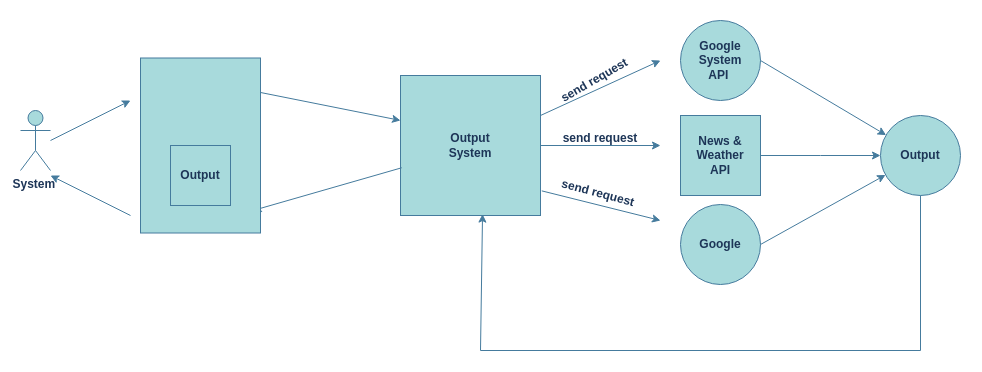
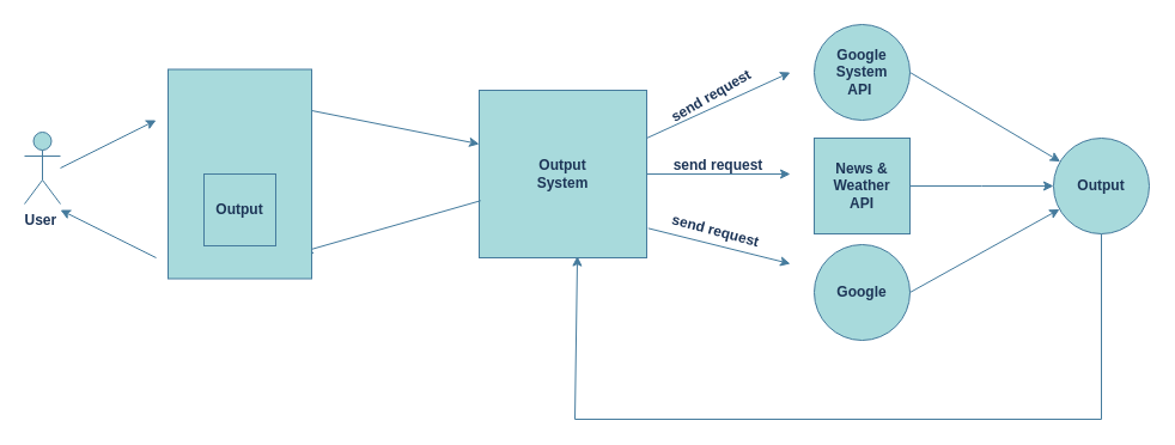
  <mxCell id="0" />
  <mxCell id="1" parent="0" />
- <mxCell id="2" value="&lt;b&gt;System&amp;nbsp;&lt;/b&gt;" style="shape=umlActor;verticalLabelPosition=bottom;verticalAlign=top;html=1;outlineConnect=0;labelBackgroundColor=none;fillColor=#A8DADC;strokeColor=#457B9D;fontColor=#1D3557;" parent="1" vertex="1"><mxGeometry x="20" y="110" width="30" height="60" as="geometry" /></mxCell>
+ <mxCell id="2" value="&lt;b&gt;User&amp;nbsp;&lt;/b&gt;" style="shape=umlActor;verticalLabelPosition=bottom;verticalAlign=top;html=1;outlineConnect=0;labelBackgroundColor=none;fillColor=#A8DADC;strokeColor=#457B9D;fontColor=#1D3557;" parent="1" vertex="1"><mxGeometry x="20" y="110" width="30" height="60" as="geometry" /></mxCell>
  <mxCell id="3" value="" style="endArrow=classic;html=1;rounded=0;labelBackgroundColor=none;strokeColor=#457B9D;fontColor=default;" parent="1" edge="1"><mxGeometry width="50" height="50" relative="1" as="geometry"><mxPoint x="50" y="140" as="sourcePoint" /><mxPoint x="130" y="100" as="targetPoint" /></mxGeometry></mxCell>
  <mxCell id="4" value="" style="endArrow=classic;html=1;rounded=0;labelBackgroundColor=none;strokeColor=#457B9D;fontColor=default;" parent="1" edge="1"><mxGeometry width="50" height="50" relative="1" as="geometry"><mxPoint x="130" y="215" as="sourcePoint" /><mxPoint x="50" y="175" as="targetPoint" /></mxGeometry></mxCell>
  <mxCell id="5" value="" style="whiteSpace=wrap;html=1;aspect=fixed;strokeColor=#457B9D;fontColor=#1D3557;fillColor=#A8DADC;" vertex="1" parent="1"><mxGeometry x="400" y="75" width="140" height="140" as="geometry" /></mxCell>
  <mxCell id="6" value="&lt;b&gt;Output&lt;/b&gt;&lt;div&gt;&lt;b&gt;System&lt;/b&gt;&lt;/div&gt;" style="text;html=1;align=center;verticalAlign=middle;whiteSpace=wrap;rounded=0;fontColor=#1D3557;" vertex="1" parent="1"><mxGeometry x="440" y="130" width="60" height="30" as="geometry" /></mxCell>
  <mxCell id="7" value="" style="endArrow=classic;html=1;rounded=0;strokeColor=#457B9D;fontColor=#1D3557;fillColor=#A8DADC;exitX=1;exitY=0.5;exitDx=0;exitDy=0;entryX=0;entryY=0.321;entryDx=0;entryDy=0;entryPerimeter=0;" edge="1" parent="1" target="5"><mxGeometry width="50" height="50" relative="1" as="geometry"><mxPoint x="250" y="90" as="sourcePoint" /><mxPoint x="390" y="110" as="targetPoint" /></mxGeometry></mxCell>
  <mxCell id="8" value="" style="endArrow=classic;html=1;rounded=0;strokeColor=#457B9D;fontColor=#1D3557;fillColor=#A8DADC;exitX=0.009;exitY=0.659;exitDx=0;exitDy=0;exitPerimeter=0;entryX=1;entryY=0.5;entryDx=0;entryDy=0;" edge="1" parent="1" source="5"><mxGeometry width="50" height="50" relative="1" as="geometry"><mxPoint x="230" y="245" as="sourcePoint" /><mxPoint x="252.5" y="210" as="targetPoint" /></mxGeometry></mxCell>
  <mxCell id="9" value="" style="endArrow=classic;html=1;rounded=0;strokeColor=#457B9D;fontColor=#1D3557;fillColor=#A8DADC;" edge="1" parent="1"><mxGeometry width="50" height="50" relative="1" as="geometry"><mxPoint x="540" y="115" as="sourcePoint" /><mxPoint x="660" y="60" as="targetPoint" /></mxGeometry></mxCell>
  <mxCell id="10" value="" style="endArrow=classic;html=1;rounded=0;strokeColor=#457B9D;fontColor=#1D3557;fillColor=#A8DADC;exitX=1;exitY=0.5;exitDx=0;exitDy=0;" edge="1" parent="1" source="5"><mxGeometry width="50" height="50" relative="1" as="geometry"><mxPoint x="550" y="125" as="sourcePoint" /><mxPoint x="660" y="145" as="targetPoint" /></mxGeometry></mxCell>
  <mxCell id="11" value="" style="endArrow=classic;html=1;rounded=0;strokeColor=#457B9D;fontColor=#1D3557;fillColor=#A8DADC;exitX=1.009;exitY=0.824;exitDx=0;exitDy=0;exitPerimeter=0;" edge="1" parent="1" source="5"><mxGeometry width="50" height="50" relative="1" as="geometry"><mxPoint x="550" y="190" as="sourcePoint" /><mxPoint x="660" y="220" as="targetPoint" /></mxGeometry></mxCell>
  <mxCell id="12" value="&lt;b&gt;Google&lt;/b&gt;&lt;div&gt;&lt;b&gt;System&lt;/b&gt;&lt;/div&gt;&lt;div&gt;&lt;b&gt;API&amp;nbsp;&lt;/b&gt;&lt;/div&gt;" style="ellipse;whiteSpace=wrap;html=1;aspect=fixed;strokeColor=#457B9D;fontColor=#1D3557;fillColor=#A8DADC;" vertex="1" parent="1"><mxGeometry x="680" y="20" width="80" height="80" as="geometry" /></mxCell>
  <mxCell id="13" style="edgeStyle=orthogonalEdgeStyle;rounded=0;orthogonalLoop=1;jettySize=auto;html=1;strokeColor=#457B9D;fontColor=#1D3557;fillColor=#A8DADC;" edge="1" parent="1" source="14"><mxGeometry relative="1" as="geometry"><mxPoint x="880" y="155" as="targetPoint" /></mxGeometry></mxCell>
  <mxCell id="14" value="&lt;b&gt;News &amp;amp;&lt;/b&gt;&lt;div&gt;&lt;b&gt;Weather&lt;/b&gt;&lt;/div&gt;&lt;div&gt;&lt;b&gt;API&lt;/b&gt;&lt;/div&gt;" style="whiteSpace=wrap;html=1;aspect=fixed;strokeColor=#457B9D;fontColor=#1D3557;fillColor=#A8DADC;rounded=0;" vertex="1" parent="1"><mxGeometry x="680" y="115" width="80" height="80" as="geometry" /></mxCell>
  <mxCell id="15" value="&lt;b&gt;Google&lt;/b&gt;" style="ellipse;whiteSpace=wrap;html=1;aspect=fixed;strokeColor=#457B9D;fontColor=#1D3557;fillColor=#A8DADC;" vertex="1" parent="1"><mxGeometry x="680" y="204" width="80" height="80" as="geometry" /></mxCell>
  <mxCell id="16" value="&lt;b&gt;Output&lt;/b&gt;" style="ellipse;whiteSpace=wrap;html=1;aspect=fixed;strokeColor=#457B9D;fontColor=#1D3557;fillColor=#A8DADC;" vertex="1" parent="1"><mxGeometry x="880" y="115" width="80" height="80" as="geometry" /></mxCell>
  <mxCell id="17" value="" style="endArrow=classic;html=1;rounded=0;strokeColor=#457B9D;fontColor=#1D3557;fillColor=#A8DADC;exitX=1;exitY=0.5;exitDx=0;exitDy=0;" edge="1" parent="1" source="15" target="16"><mxGeometry width="50" height="50" relative="1" as="geometry"><mxPoint x="770" y="240" as="sourcePoint" /><mxPoint x="820" y="210" as="targetPoint" /></mxGeometry></mxCell>
  <mxCell id="18" value="" style="endArrow=classic;html=1;rounded=0;strokeColor=#457B9D;fontColor=#1D3557;fillColor=#A8DADC;exitX=1;exitY=0.5;exitDx=0;exitDy=0;" edge="1" parent="1" source="12" target="16"><mxGeometry width="50" height="50" relative="1" as="geometry"><mxPoint x="770" y="60" as="sourcePoint" /><mxPoint x="860" y="10" as="targetPoint" /></mxGeometry></mxCell>
  <mxCell id="19" value="" style="endArrow=none;html=1;rounded=0;strokeColor=#457B9D;fontColor=#1D3557;fillColor=#A8DADC;" edge="1" parent="1"><mxGeometry width="50" height="50" relative="1" as="geometry"><mxPoint x="480" y="350" as="sourcePoint" /><mxPoint x="920" y="350" as="targetPoint" /></mxGeometry></mxCell>
  <mxCell id="20" value="" style="endArrow=none;html=1;rounded=0;strokeColor=#457B9D;fontColor=#1D3557;fillColor=#A8DADC;" edge="1" parent="1"><mxGeometry width="50" height="50" relative="1" as="geometry"><mxPoint x="920" y="350" as="sourcePoint" /><mxPoint x="920" y="195" as="targetPoint" /></mxGeometry></mxCell>
  <mxCell id="21" value="" style="endArrow=classic;html=1;rounded=0;strokeColor=#457B9D;fontColor=#1D3557;fillColor=#A8DADC;entryX=0.586;entryY=0.99;entryDx=0;entryDy=0;entryPerimeter=0;" edge="1" parent="1" target="5"><mxGeometry width="50" height="50" relative="1" as="geometry"><mxPoint x="480" y="350" as="sourcePoint" /><mxPoint x="580" y="250" as="targetPoint" /></mxGeometry></mxCell>
  <mxCell id="22" value="" style="rounded=0;whiteSpace=wrap;html=1;strokeColor=#457B9D;fontColor=#1D3557;fillColor=#A8DADC;" vertex="1" parent="1"><mxGeometry x="140" y="57.5" width="120" height="175" as="geometry" /></mxCell>
  <mxCell id="23" value="&lt;b&gt;&lt;br&gt;&lt;/b&gt;&lt;div&gt;&lt;b&gt;send request&lt;/b&gt;&lt;/div&gt;" style="text;html=1;align=center;verticalAlign=middle;whiteSpace=wrap;rounded=0;fontColor=#1D3557;rotation=-30;" vertex="1" parent="1"><mxGeometry x="550" y="57.5" width="80" height="30" as="geometry" /></mxCell>
  <mxCell id="24" value="&lt;b&gt;&lt;br&gt;&lt;/b&gt;&lt;div&gt;&lt;b&gt;send request&lt;/b&gt;&lt;/div&gt;" style="text;html=1;align=center;verticalAlign=middle;whiteSpace=wrap;rounded=0;fontColor=#1D3557;rotation=15;" vertex="1" parent="1"><mxGeometry x="560" y="170" width="80" height="30" as="geometry" /></mxCell>
  <mxCell id="25" value="&lt;b&gt;&lt;br&gt;&lt;/b&gt;&lt;div&gt;&lt;b&gt;send request&lt;/b&gt;&lt;/div&gt;" style="text;html=1;align=center;verticalAlign=middle;whiteSpace=wrap;rounded=0;fontColor=#1D3557;rotation=0;" vertex="1" parent="1"><mxGeometry x="560" y="115" width="80" height="30" as="geometry" /></mxCell>
  <mxCell id="26" value="&lt;b&gt;Output&lt;/b&gt;" style="rounded=0;whiteSpace=wrap;html=1;strokeColor=#457B9D;fontColor=#1D3557;fillColor=#A8DADC;" vertex="1" parent="1"><mxGeometry x="170" y="145" width="60" height="60" as="geometry" /></mxCell>
